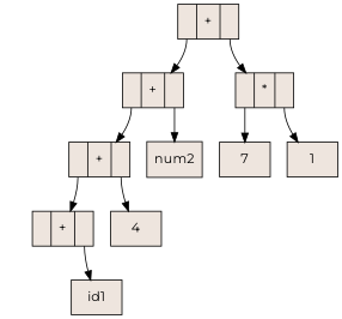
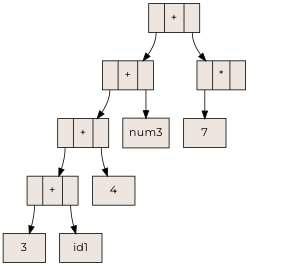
  digraph {
    fontname=Montserrat
    rankdir=TB
    node [fillcolor=seashell2 fontname=Montserrat shape=record style=filled]
    edge [fontname=Montserrat tailport=C0]
    n1 [label="<C0>|+|<C1>"]
    n2 [label="<C0>|+|<C1>"]
    n3 [label="<C0>|*|<C1>"]
    n4 [label="<C0>|+|<C1>"]
-   n5 [label=num2]
+   n5 [label=num3]
    n6 [label=7]
-   n7 [label=1]
    n8 [label="<C0>|+|<C1>"]
    n9 [label=4]
+   n10 [label=3]
    n11 [label=id1]
    n1 -> n2
    n1 -> n3 [tailport=C1]
    n2 -> n4
    n2 -> n5 [tailport=C1]
    n3 -> n6
-   n3 -> n7 [tailport=C1]
    n4 -> n8
    n4 -> n9 [tailport=C1]
+   n8 -> n10
    n8 -> n11 [tailport=C1]
  }
